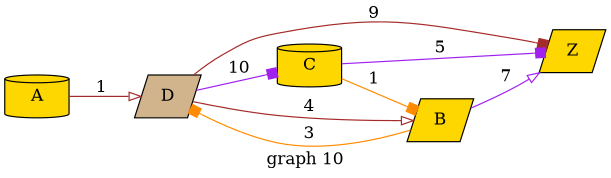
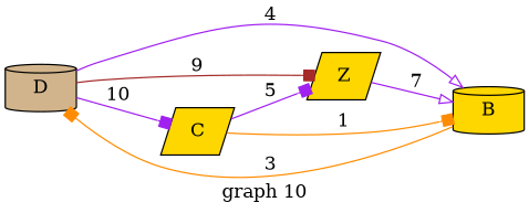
  digraph {
    label="graph 10"
    rankdir=LR
    node [fillcolor=gold shape=parallelogram style=filled]
    edge [arrowhead=box color=purple]
-   A [shape=cylinder]
-   D [fillcolor=tan]
-   B
+   D [fillcolor=tan shape=cylinder]
+   B [shape=cylinder]
    Z
-   C [shape=cylinder]
-   A -> D [arrowhead=onormal color=brown label=" 1 "]
-   D -> B [arrowhead=onormal color=brown label=" 4 "]
+   C
+   D -> B [arrowhead=onormal label=" 4 "]
    D -> Z [color=brown label=" 9 "]
    D -> C [label=" 10 "]
    B -> D [color=darkorange label=" 3 "]
-   B -> Z [arrowhead=onormal label=" 7 "]
+   Z -> B [arrowhead=onormal label=" 7 "]
    C -> B [color=darkorange label=" 1 "]
    C -> Z [label=" 5 "]
  }
